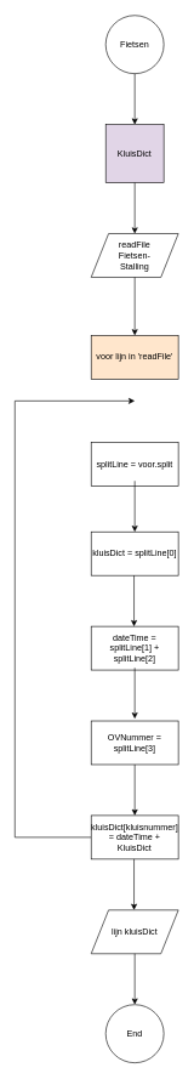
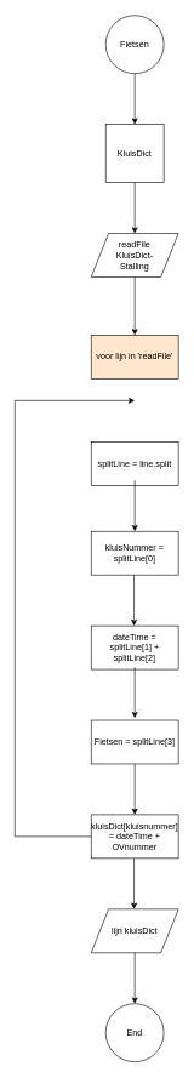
  <mxCell id="0" />
  <mxCell id="1" parent="0" />
  <mxCell id="2" value="Fietsen" style="ellipse;whiteSpace=wrap;html=1;aspect=fixed;" parent="1" vertex="1"><mxGeometry x="145" y="20" width="80" height="80" as="geometry" /></mxCell>
  <mxCell id="3" value="" style="endArrow=classic;html=1;" parent="1" edge="1"><mxGeometry width="50" height="50" relative="1" as="geometry"><mxPoint x="185" y="100" as="sourcePoint" /><mxPoint x="185" y="170" as="targetPoint" /></mxGeometry></mxCell>
- <mxCell id="4" value="KluisDict" style="whiteSpace=wrap;html=1;aspect=fixed;fillColor=#e1d5e7;" parent="1" vertex="1"><mxGeometry x="145" y="170" width="80" height="80" as="geometry" /></mxCell>
- <mxCell id="5" value="&lt;div&gt;readFile &lt;br&gt;&lt;/div&gt;&lt;div&gt;Fietsen-&lt;/div&gt;&lt;div&gt;Stalling&lt;br&gt;&lt;/div&gt;" style="shape=parallelogram;perimeter=parallelogramPerimeter;whiteSpace=wrap;html=1;" parent="1" vertex="1"><mxGeometry x="125" y="320" width="120" height="60" as="geometry" /></mxCell>
+ <mxCell id="4" value="KluisDict" style="whiteSpace=wrap;html=1;aspect=fixed;" parent="1" vertex="1"><mxGeometry x="145" y="170" width="80" height="80" as="geometry" /></mxCell>
+ <mxCell id="5" value="&lt;div&gt;readFile &lt;br&gt;&lt;/div&gt;&lt;div&gt;KluisDict-&lt;/div&gt;&lt;div&gt;Stalling&lt;br&gt;&lt;/div&gt;" style="shape=parallelogram;perimeter=parallelogramPerimeter;whiteSpace=wrap;html=1;" parent="1" vertex="1"><mxGeometry x="125" y="320" width="120" height="60" as="geometry" /></mxCell>
  <mxCell id="6" value="" style="endArrow=classic;html=1;entryX=0.5;entryY=0;entryDx=0;entryDy=0;" parent="1" target="5" edge="1"><mxGeometry width="50" height="50" relative="1" as="geometry"><mxPoint x="185" y="250" as="sourcePoint" /><mxPoint x="235" y="200" as="targetPoint" /></mxGeometry></mxCell>
  <mxCell id="7" value="" style="endArrow=classic;html=1;entryX=0.5;entryY=0;entryDx=0;entryDy=0;" parent="1" target="22" edge="1"><mxGeometry width="50" height="50" relative="1" as="geometry"><mxPoint x="185" y="380" as="sourcePoint" /><mxPoint x="185" y="450" as="targetPoint" /></mxGeometry></mxCell>
- <mxCell id="8" value="splitLine = voor.split" style="rounded=0;whiteSpace=wrap;html=1;" parent="1" vertex="1"><mxGeometry x="125" y="607" width="120" height="60" as="geometry" /></mxCell>
+ <mxCell id="8" value="splitLine = line.split" style="rounded=0;whiteSpace=wrap;html=1;" parent="1" vertex="1"><mxGeometry x="125" y="607" width="120" height="60" as="geometry" /></mxCell>
  <mxCell id="9" value="" style="endArrow=classic;html=1;" parent="1" edge="1"><mxGeometry width="50" height="50" relative="1" as="geometry"><mxPoint x="185" y="660" as="sourcePoint" /><mxPoint x="185" y="730" as="targetPoint" /></mxGeometry></mxCell>
- <mxCell id="10" value="kluisDict = splitLine[0]" style="rounded=0;whiteSpace=wrap;html=1;" parent="1" vertex="1"><mxGeometry x="125" y="730" width="120" height="60" as="geometry" /></mxCell>
+ <mxCell id="10" value="kluisNummer = splitLine[0]" style="rounded=0;whiteSpace=wrap;html=1;" parent="1" vertex="1"><mxGeometry x="125" y="730" width="120" height="60" as="geometry" /></mxCell>
  <mxCell id="11" value="" style="endArrow=classic;html=1;" parent="1" edge="1"><mxGeometry width="50" height="50" relative="1" as="geometry"><mxPoint x="184" y="790" as="sourcePoint" /><mxPoint x="184" y="860" as="targetPoint" /></mxGeometry></mxCell>
  <mxCell id="12" value="dateTime = splitLine[1] + splitLine[2]" style="rounded=0;whiteSpace=wrap;html=1;" parent="1" vertex="1"><mxGeometry x="125" y="860" width="120" height="60" as="geometry" /></mxCell>
  <mxCell id="13" value="" style="endArrow=classic;html=1;" parent="1" edge="1"><mxGeometry width="50" height="50" relative="1" as="geometry"><mxPoint x="185" y="917" as="sourcePoint" /><mxPoint x="185" y="987" as="targetPoint" /></mxGeometry></mxCell>
- <mxCell id="14" value="OVNummer = splitLine[3]" style="rounded=0;whiteSpace=wrap;html=1;" parent="1" vertex="1"><mxGeometry x="125" y="990" width="120" height="60" as="geometry" /></mxCell>
+ <mxCell id="14" value="Fietsen = splitLine[3]" style="rounded=0;whiteSpace=wrap;html=1;" parent="1" vertex="1"><mxGeometry x="125" y="990" width="120" height="60" as="geometry" /></mxCell>
  <mxCell id="15" style="edgeStyle=orthogonalEdgeStyle;rounded=0;orthogonalLoop=1;jettySize=auto;html=1;" edge="1" parent="1" source="16"><mxGeometry relative="1" as="geometry"><mxPoint x="185" y="550" as="targetPoint" /><Array as="points"><mxPoint x="20" y="1150" /></Array></mxGeometry></mxCell>
- <mxCell id="16" value="kluisDict[kluisnummer] = dateTime + KluisDict" style="rounded=0;whiteSpace=wrap;html=1;" parent="1" vertex="1"><mxGeometry x="125" y="1120" width="120" height="60" as="geometry" /></mxCell>
+ <mxCell id="16" value="kluisDict[kluisnummer] = dateTime + OVnummer" style="rounded=0;whiteSpace=wrap;html=1;" parent="1" vertex="1"><mxGeometry x="125" y="1120" width="120" height="60" as="geometry" /></mxCell>
  <mxCell id="17" value="" style="endArrow=classic;html=1;" parent="1" edge="1"><mxGeometry width="50" height="50" relative="1" as="geometry"><mxPoint x="185" y="1050" as="sourcePoint" /><mxPoint x="185" y="1120" as="targetPoint" /></mxGeometry></mxCell>
  <mxCell id="18" value="" style="endArrow=classic;html=1;" parent="1" edge="1"><mxGeometry width="50" height="50" relative="1" as="geometry"><mxPoint x="184" y="1180" as="sourcePoint" /><mxPoint x="184" y="1250" as="targetPoint" /></mxGeometry></mxCell>
  <mxCell id="19" value="lijn kluisDict" style="shape=parallelogram;perimeter=parallelogramPerimeter;whiteSpace=wrap;html=1;" parent="1" vertex="1"><mxGeometry x="125" y="1250" width="120" height="60" as="geometry" /></mxCell>
  <mxCell id="20" value="" style="endArrow=classic;html=1;" parent="1" edge="1"><mxGeometry width="50" height="50" relative="1" as="geometry"><mxPoint x="185" y="1310" as="sourcePoint" /><mxPoint x="185" y="1380" as="targetPoint" /></mxGeometry></mxCell>
  <mxCell id="21" value="End" style="ellipse;whiteSpace=wrap;html=1;aspect=fixed;" parent="1" vertex="1"><mxGeometry x="145" y="1380" width="80" height="80" as="geometry" /></mxCell>
  <mxCell id="22" value="voor lijn in 'readFile'" style="rounded=0;whiteSpace=wrap;html=1;fillColor=#ffe6cc;" parent="1" vertex="1"><mxGeometry x="125" y="460" width="120" height="60" as="geometry" /></mxCell>
